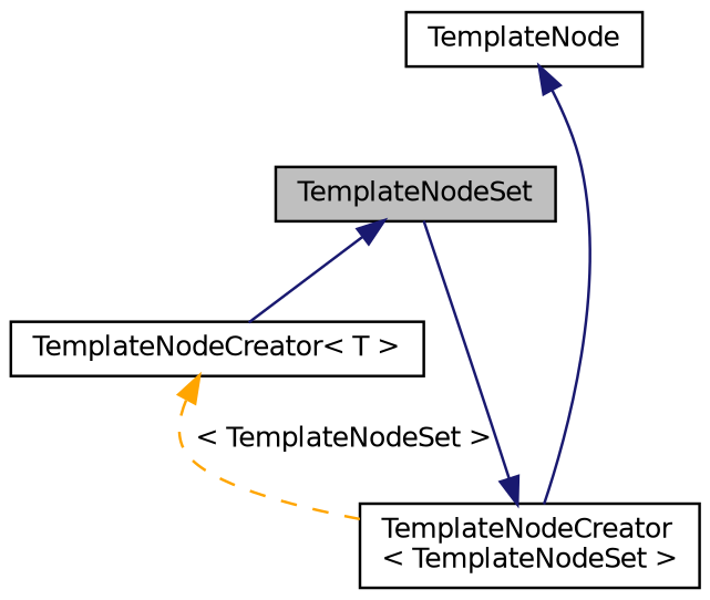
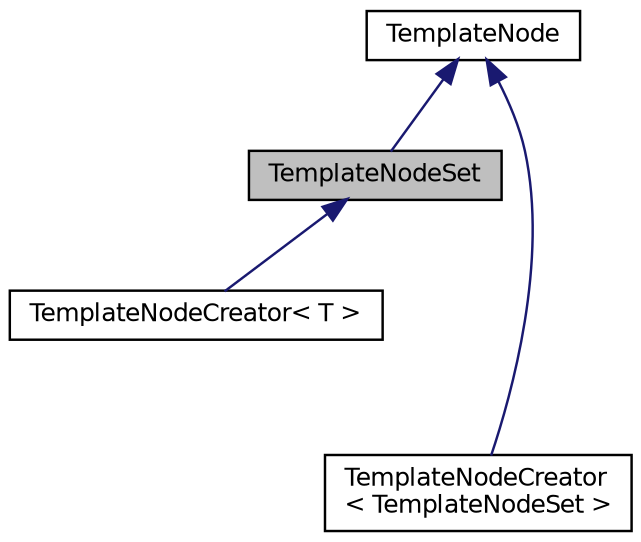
  digraph {
    node [color=black fillcolor=white fontname=Helvetica fontsize=10 shape=record style=filled]
    edge [color=midnightblue dir=back fontname=Helvetica fontsize=10 labelfontname=Helvetica labelfontsize=10 style=solid]
    n1 [fillcolor=grey75 fontcolor=black height=0.2 label=TemplateNodeSet width=0.4]
    n2 [height=0.2 label="TemplateNodeCreator\< T \>" width=0.4]
    n3 [height=0.2 label="TemplateNodeCreator\l\< TemplateNodeSet \>" width=0.4]
    n4 [height=0.2 label=TemplateNode width=0.4]
    n1 -> n2
-   n2 -> n3 [color=orange label=" \< TemplateNodeSet \>" style=dashed]
-   n3 -> n1
+   n4 -> n1
    n4 -> n3
  }
